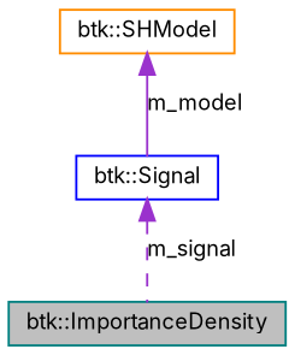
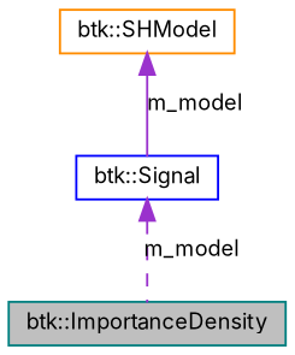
  digraph {
    fontname=Inter
    node [fillcolor=white fontname=Inter fontsize=10 shape=record style=filled]
    edge [color=darkorchid3 dir=back fontname=Inter fontsize=10 labelfontname="FreeSans.ttf" labelfontsize=10]
    n1 [color=teal fillcolor=grey75 fontcolor=black height=0.2 label="btk::ImportanceDensity" width=0.4]
    n2 [color=darkorange height=0.2 label="btk::SHModel" width=0.4]
    n3 [color=blue height=0.2 label="btk::Signal" width=0.4]
    n2 -> n3 [label=m_model style=solid]
-   n3 -> n1 [label=m_signal style=dashed]
+   n3 -> n1 [label=m_model style=dashed]
  }
